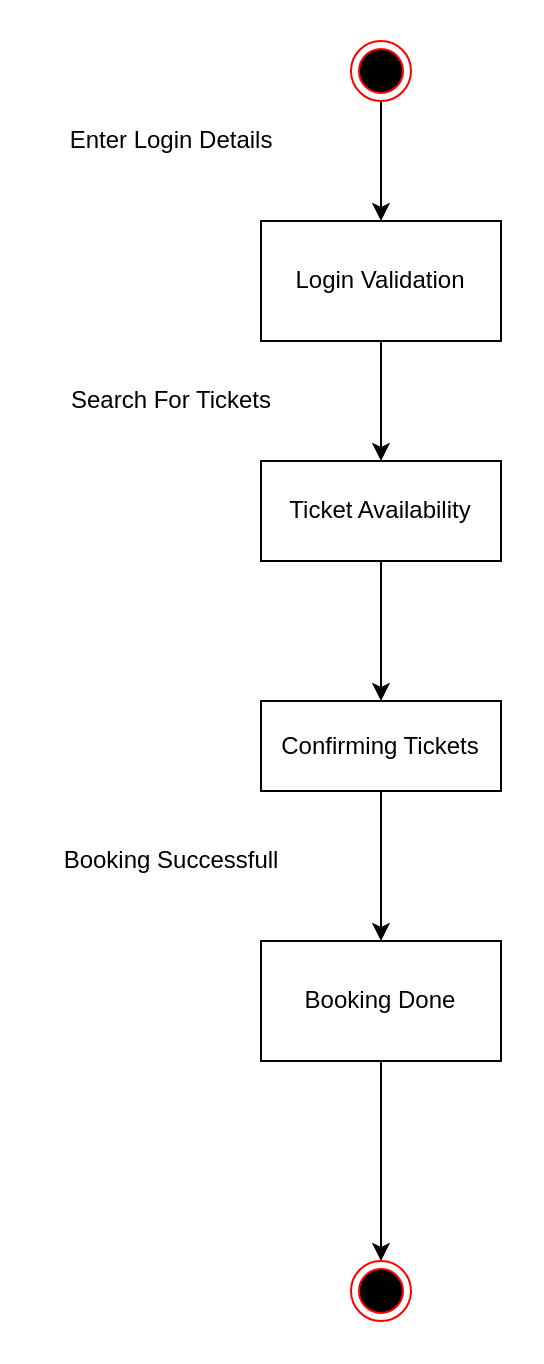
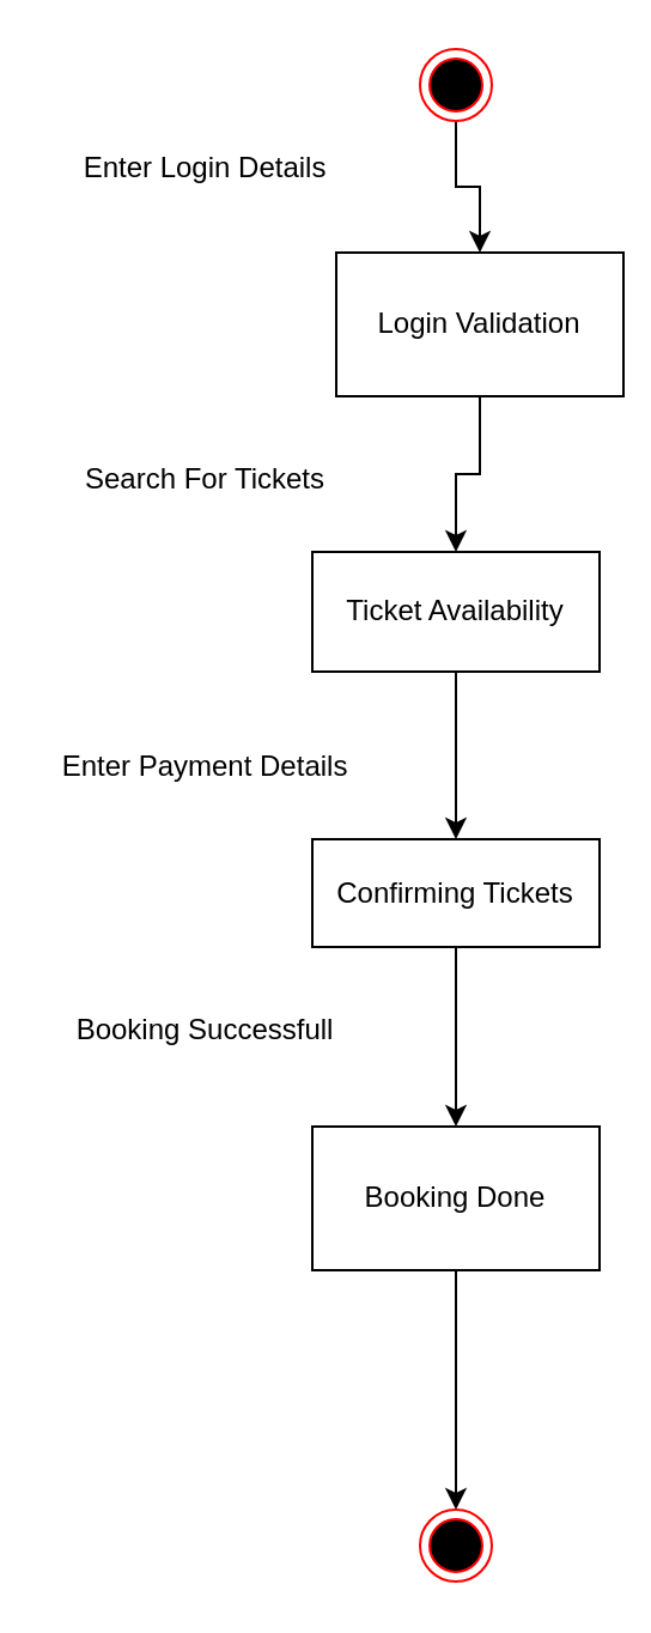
  <mxCell id="0" />
  <mxCell id="1" parent="0" />
  <mxCell id="2" value="" style="edgeStyle=orthogonalEdgeStyle;rounded=0;orthogonalLoop=1;jettySize=auto;html=1;" edge="1" parent="1" source="3" target="5"><mxGeometry relative="1" as="geometry" /></mxCell>
  <mxCell id="3" value="" style="ellipse;html=1;shape=endState;fillColor=#000000;strokeColor=#ff0000;" vertex="1" parent="1"><mxGeometry x="175" y="20" width="30" height="30" as="geometry" /></mxCell>
  <mxCell id="4" value="" style="edgeStyle=orthogonalEdgeStyle;rounded=0;orthogonalLoop=1;jettySize=auto;html=1;" edge="1" parent="1" source="5" target="7"><mxGeometry relative="1" as="geometry" /></mxCell>
- <mxCell id="5" value="Login Validation" style="rounded=0;whiteSpace=wrap;html=1;" vertex="1" parent="1"><mxGeometry x="130" y="110" width="120" height="60" as="geometry" /></mxCell>
+ <mxCell id="5" value="Login Validation" style="rounded=0;whiteSpace=wrap;html=1;" vertex="1" parent="1"><mxGeometry x="140" y="105" width="120" height="60" as="geometry" /></mxCell>
  <mxCell id="6" value="" style="edgeStyle=orthogonalEdgeStyle;rounded=0;orthogonalLoop=1;jettySize=auto;html=1;" edge="1" parent="1" source="7" target="9"><mxGeometry relative="1" as="geometry" /></mxCell>
  <mxCell id="7" value="Ticket Availability" style="rounded=0;whiteSpace=wrap;html=1;" vertex="1" parent="1"><mxGeometry x="130" y="230" width="120" height="50" as="geometry" /></mxCell>
  <mxCell id="8" value="" style="edgeStyle=orthogonalEdgeStyle;rounded=0;orthogonalLoop=1;jettySize=auto;html=1;" edge="1" parent="1" source="9" target="11"><mxGeometry relative="1" as="geometry" /></mxCell>
  <mxCell id="9" value="Confirming Tickets" style="rounded=0;whiteSpace=wrap;html=1;" vertex="1" parent="1"><mxGeometry x="130" y="350" width="120" height="45" as="geometry" /></mxCell>
  <mxCell id="10" value="" style="edgeStyle=orthogonalEdgeStyle;rounded=0;orthogonalLoop=1;jettySize=auto;html=1;" edge="1" parent="1" source="11" target="12"><mxGeometry relative="1" as="geometry" /></mxCell>
  <mxCell id="11" value="Booking Done" style="rounded=0;whiteSpace=wrap;html=1;" vertex="1" parent="1"><mxGeometry x="130" y="470" width="120" height="60" as="geometry" /></mxCell>
  <mxCell id="12" value="" style="ellipse;html=1;shape=endState;fillColor=#000000;strokeColor=#ff0000;" vertex="1" parent="1"><mxGeometry x="175" y="630" width="30" height="30" as="geometry" /></mxCell>
  <mxCell id="13" value="Enter Login Details" style="text;html=1;align=center;verticalAlign=middle;resizable=0;points=[];autosize=1;strokeColor=none;fillColor=none;" vertex="1" parent="1"><mxGeometry x="25" y="60" width="120" height="20" as="geometry" /></mxCell>
  <mxCell id="14" value="Search For Tickets" style="text;html=1;align=center;verticalAlign=middle;resizable=0;points=[];autosize=1;strokeColor=none;fillColor=none;" vertex="1" parent="1"><mxGeometry x="25" y="190" width="120" height="20" as="geometry" /></mxCell>
+ <mxCell id="15" value="Enter Payment Details" style="text;html=1;align=center;verticalAlign=middle;resizable=0;points=[];autosize=1;strokeColor=none;fillColor=none;" vertex="1" parent="1"><mxGeometry x="20" y="310" width="130" height="20" as="geometry" /></mxCell>
  <mxCell id="16" value="Booking Successfull" style="text;html=1;align=center;verticalAlign=middle;resizable=0;points=[];autosize=1;strokeColor=none;fillColor=none;" vertex="1" parent="1"><mxGeometry x="25" y="420" width="120" height="20" as="geometry" /></mxCell>
